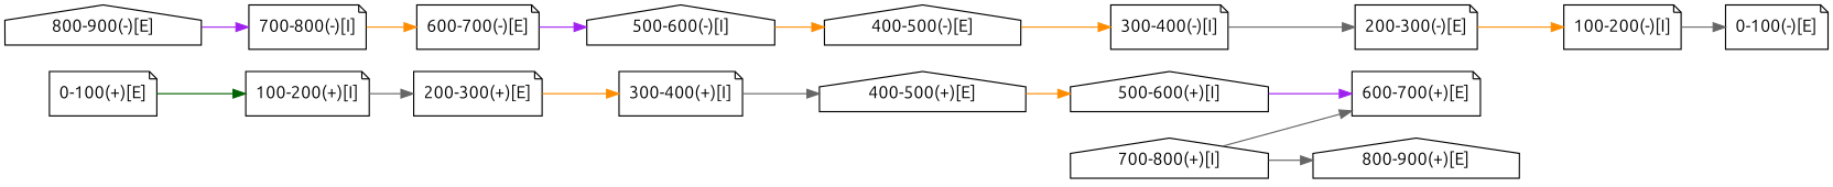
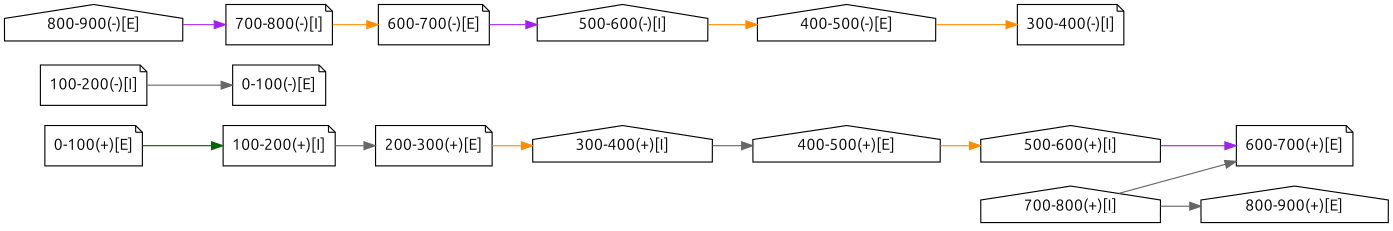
  strict digraph {
    fontname=Ubuntu
    rankdir=LR
    node [fontname=Ubuntu ids="A.GENE1.1" shape=note]
    edge [color=gray40 fontname=Ubuntu]
    "0-100(+)[E]" [ids="A.GENE1.1.1"]
    "100-200(+)[I]"
    "200-300(+)[E]" [ids="A.GENE1.1.2"]
-   "300-400(+)[I]"
+   "300-400(+)[I]" [shape=house]
    "0-100(-)[E]" [ids="A.GENE2.1.1"]
    "100-200(-)[I]" [ids="A.GENE2.1"]
    "300-400(-)[I]" [ids="A.GENE2.1"]
-   "200-300(-)[E]" [ids="A.GENE2.1.2"]
    "400-500(+)[E]" [ids="A.GENE1.1.3" shape=house]
    "500-600(+)[I]" [shape=house]
    "700-800(-)[I]" [ids="A.GENE2.1"]
    "600-700(-)[E]" [ids="A.GENE2.1.4"]
    "500-600(-)[I]" [ids="A.GENE2.1" shape=house]
    "800-900(+)[E]" [ids="A.GENE1.1.5" shape=house]
    "700-800(+)[I]" [shape=house]
    "600-700(+)[E]" [ids="A.GENE1.1.4"]
    "400-500(-)[E]" [ids="A.GENE2.1.3" shape=house]
    "800-900(-)[E]" [ids="A.GENE2.1.5" shape=house]
    "0-100(+)[E]" -> "100-200(+)[I]" [color=darkgreen]
    "100-200(+)[I]" -> "200-300(+)[E]"
    "200-300(+)[E]" -> "300-400(+)[I]" [color=darkorange]
    "300-400(+)[I]" -> "400-500(+)[E]"
    "100-200(-)[I]" -> "0-100(-)[E]"
-   "300-400(-)[I]" -> "200-300(-)[E]"
-   "200-300(-)[E]" -> "100-200(-)[I]" [color=darkorange]
    "400-500(+)[E]" -> "500-600(+)[I]" [color=darkorange]
    "500-600(+)[I]" -> "600-700(+)[E]" [color=purple]
    "700-800(-)[I]" -> "600-700(-)[E]" [color=darkorange]
    "600-700(-)[E]" -> "500-600(-)[I]" [color=purple]
    "500-600(-)[I]" -> "400-500(-)[E]" [color=darkorange]
    "700-800(+)[I]" -> "800-900(+)[E]"
    "700-800(+)[I]" -> "600-700(+)[E]"
    "400-500(-)[E]" -> "300-400(-)[I]" [color=darkorange]
    "800-900(-)[E]" -> "700-800(-)[I]" [color=purple]
  }
